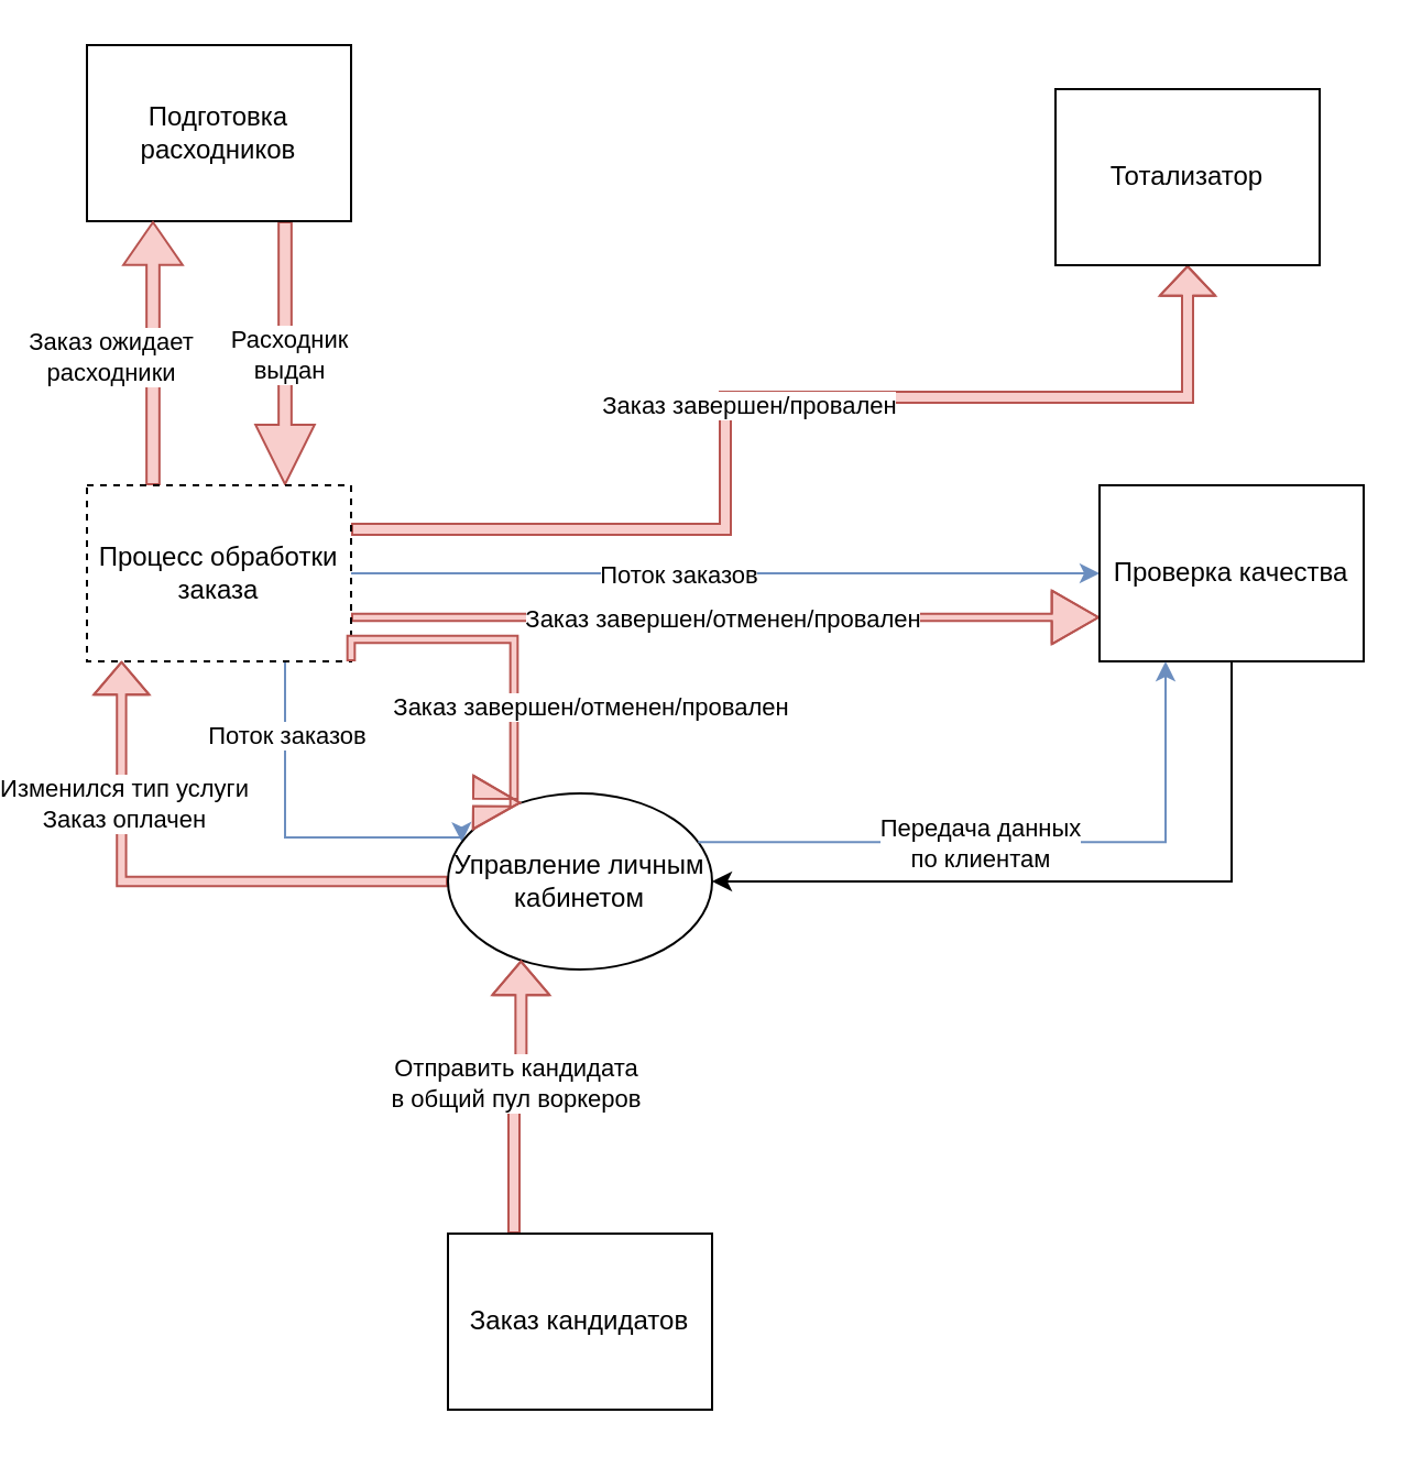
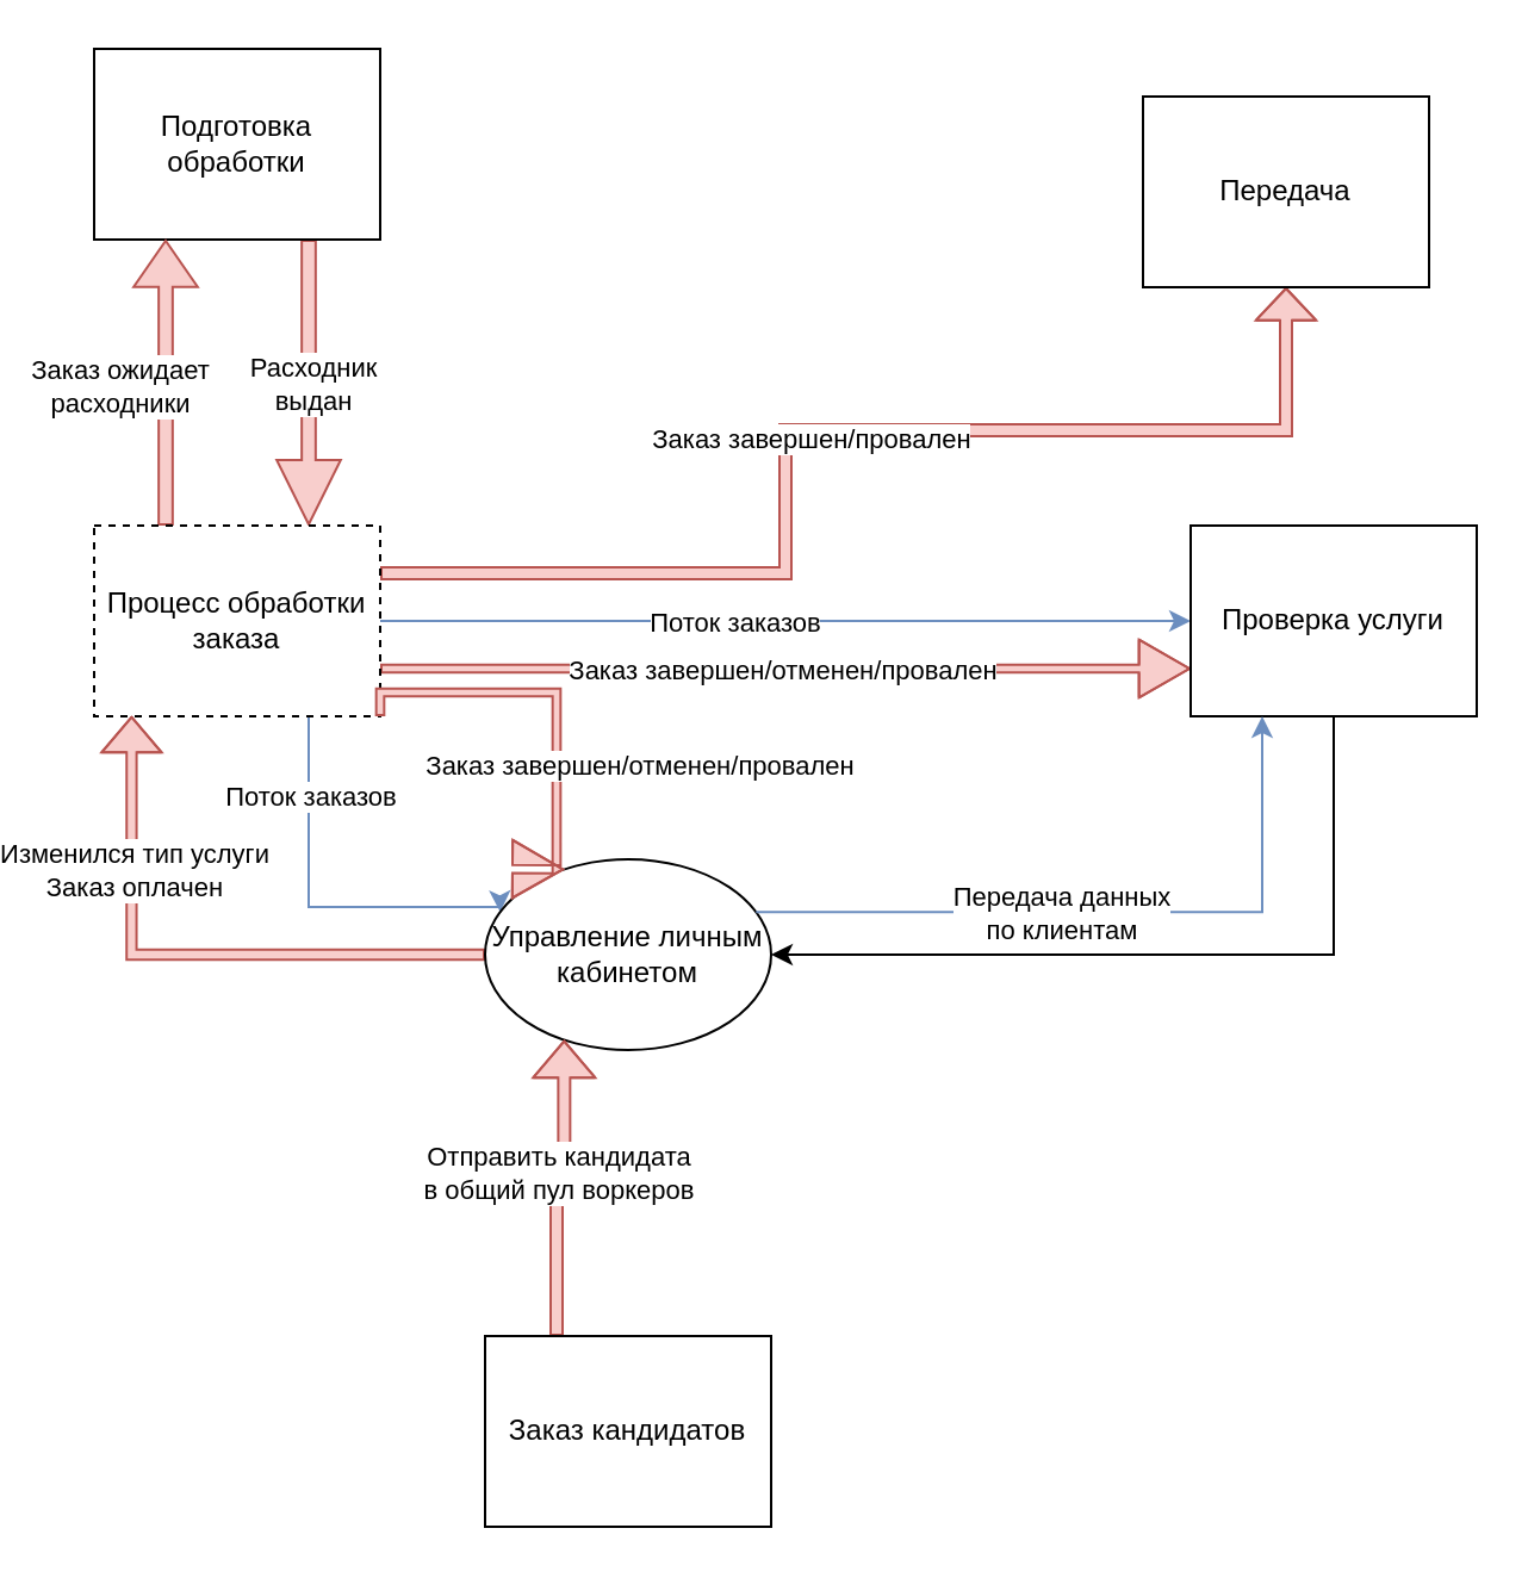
  <mxCell id="0" />
  <mxCell id="1" parent="0" />
  <mxCell id="2" style="edgeStyle=orthogonalEdgeStyle;rounded=0;orthogonalLoop=1;jettySize=auto;html=1;exitX=1;exitY=0.25;exitDx=0;exitDy=0;fillColor=#f8cecc;strokeColor=#b85450;shape=flexArrow;endWidth=19.167;endSize=4.108;width=5;" edge="1" parent="1" source="16" target="7"><mxGeometry relative="1" as="geometry"><Array as="points"><mxPoint x="310" y="240" /><mxPoint x="310" y="180" /><mxPoint x="520" y="180" /></Array></mxGeometry></mxCell>
  <mxCell id="3" value="Заказ завершен/провален" style="edgeLabel;html=1;align=center;verticalAlign=middle;resizable=0;points=[];" vertex="1" connectable="0" parent="2"><mxGeometry x="0.026" y="-3" relative="1" as="geometry"><mxPoint x="-17" as="offset" /></mxGeometry></mxCell>
  <mxCell id="4" style="edgeStyle=orthogonalEdgeStyle;rounded=0;orthogonalLoop=1;jettySize=auto;html=1;exitX=0.75;exitY=1;exitDx=0;exitDy=0;entryX=0.75;entryY=0;entryDx=0;entryDy=0;shape=flexArrow;fillColor=#f8cecc;strokeColor=#b85450;width=5.833;endSize=8.667;" edge="1" parent="1" source="6" target="16"><mxGeometry relative="1" as="geometry" /></mxCell>
  <mxCell id="5" value="Расходник&lt;br&gt;выдан" style="edgeLabel;html=1;align=center;verticalAlign=middle;resizable=0;points=[];" vertex="1" connectable="0" parent="4"><mxGeometry x="-0.136" y="1" relative="1" as="geometry"><mxPoint y="8" as="offset" /></mxGeometry></mxCell>
- <mxCell id="6" value="Подготовка расходников" style="rounded=0;whiteSpace=wrap;html=1;" vertex="1" parent="1"><mxGeometry x="20" y="20" width="120" height="80" as="geometry" /></mxCell>
- <mxCell id="7" value="Тотализатор" style="rounded=0;whiteSpace=wrap;html=1;" vertex="1" parent="1"><mxGeometry x="460" y="40" width="120" height="80" as="geometry" /></mxCell>
+ <mxCell id="6" value="Подготовка обработки" style="rounded=0;whiteSpace=wrap;html=1;" vertex="1" parent="1"><mxGeometry x="20" y="20" width="120" height="80" as="geometry" /></mxCell>
+ <mxCell id="7" value="Передача" style="rounded=0;whiteSpace=wrap;html=1;" vertex="1" parent="1"><mxGeometry x="460" y="40" width="120" height="80" as="geometry" /></mxCell>
  <mxCell id="8" style="edgeStyle=orthogonalEdgeStyle;rounded=0;orthogonalLoop=1;jettySize=auto;html=1;entryX=0;entryY=0.5;entryDx=0;entryDy=0;fillColor=#dae8fc;strokeColor=#6c8ebf;" edge="1" parent="1" source="16" target="18"><mxGeometry relative="1" as="geometry" /></mxCell>
  <mxCell id="9" value="Поток заказов" style="edgeLabel;html=1;align=center;verticalAlign=middle;resizable=0;points=[];" vertex="1" connectable="0" parent="8"><mxGeometry x="-0.13" relative="1" as="geometry"><mxPoint as="offset" /></mxGeometry></mxCell>
  <mxCell id="10" style="edgeStyle=orthogonalEdgeStyle;rounded=0;orthogonalLoop=1;jettySize=auto;html=1;fillColor=#f8cecc;strokeColor=#b85450;shape=flexArrow;width=5.833;endSize=6.108;exitX=0.25;exitY=0;exitDx=0;exitDy=0;entryX=0.25;entryY=1;entryDx=0;entryDy=0;" edge="1" parent="1" source="16" target="6"><mxGeometry relative="1" as="geometry" /></mxCell>
  <mxCell id="11" value="Заказ ожидает&lt;br&gt;расходники" style="edgeLabel;html=1;align=center;verticalAlign=middle;resizable=0;points=[];" vertex="1" connectable="0" parent="10"><mxGeometry x="0.037" y="-2" relative="1" as="geometry"><mxPoint x="-22" y="3" as="offset" /></mxGeometry></mxCell>
  <mxCell id="12" style="edgeStyle=orthogonalEdgeStyle;rounded=0;orthogonalLoop=1;jettySize=auto;html=1;entryX=0;entryY=0.25;entryDx=0;entryDy=0;fillColor=#dae8fc;strokeColor=#6c8ebf;" edge="1" parent="1" source="16" target="21"><mxGeometry relative="1" as="geometry"><Array as="points"><mxPoint x="110" y="380" /></Array></mxGeometry></mxCell>
  <mxCell id="13" value="Поток заказов" style="edgeLabel;html=1;align=center;verticalAlign=middle;resizable=0;points=[];" vertex="1" connectable="0" parent="12"><mxGeometry x="-0.476" relative="1" as="geometry"><mxPoint y="-10" as="offset" /></mxGeometry></mxCell>
  <mxCell id="14" style="edgeStyle=orthogonalEdgeStyle;rounded=0;orthogonalLoop=1;jettySize=auto;html=1;entryX=0;entryY=0.75;entryDx=0;entryDy=0;shape=flexArrow;fillColor=#f8cecc;strokeColor=#b85450;width=3.333;endSize=6.725;" edge="1" parent="1" source="16" target="18"><mxGeometry relative="1" as="geometry"><Array as="points"><mxPoint x="230" y="280" /><mxPoint x="230" y="280" /></Array></mxGeometry></mxCell>
  <mxCell id="15" value="Заказ завершен/отменен/провален" style="edgeLabel;html=1;align=center;verticalAlign=middle;resizable=0;points=[];" vertex="1" connectable="0" parent="14"><mxGeometry x="-0.013" relative="1" as="geometry"><mxPoint as="offset" /></mxGeometry></mxCell>
  <mxCell id="16" value="Процесс обработки заказа" style="rounded=0;whiteSpace=wrap;html=1;dashed=1;" vertex="1" parent="1"><mxGeometry x="20" y="220" width="120" height="80" as="geometry" /></mxCell>
  <mxCell id="17" style="edgeStyle=orthogonalEdgeStyle;rounded=0;orthogonalLoop=1;jettySize=auto;html=1;entryX=1;entryY=0.5;entryDx=0;entryDy=0;exitX=0.5;exitY=1;exitDx=0;exitDy=0;" edge="1" parent="1" source="18" target="21"><mxGeometry relative="1" as="geometry" /></mxCell>
- <mxCell id="18" value="Проверка качества" style="rounded=0;whiteSpace=wrap;html=1;" vertex="1" parent="1"><mxGeometry x="480" y="220" width="120" height="80" as="geometry" /></mxCell>
+ <mxCell id="18" value="Проверка услуги" style="rounded=0;whiteSpace=wrap;html=1;" vertex="1" parent="1"><mxGeometry x="480" y="220" width="120" height="80" as="geometry" /></mxCell>
  <mxCell id="19" style="edgeStyle=orthogonalEdgeStyle;rounded=0;orthogonalLoop=1;jettySize=auto;html=1;shape=flexArrow;strokeColor=#b85450;fillColor=#f8cecc;entryX=0.131;entryY=0.998;entryDx=0;entryDy=0;entryPerimeter=0;width=4.167;endSize=4.608;" edge="1" parent="1" source="21" target="16"><mxGeometry relative="1" as="geometry" /></mxCell>
  <mxCell id="20" value="Изменился тип услуги&lt;br&gt;Заказ оплачен" style="edgeLabel;html=1;align=center;verticalAlign=middle;resizable=0;points=[];" vertex="1" connectable="0" parent="19"><mxGeometry x="0.478" y="-1" relative="1" as="geometry"><mxPoint as="offset" /></mxGeometry></mxCell>
  <mxCell id="21" value="Управление личным кабинетом" style="ellipse;whiteSpace=wrap;html=1;" vertex="1" parent="1"><mxGeometry x="184" y="360" width="120" height="80" as="geometry" /></mxCell>
  <mxCell id="22" style="edgeStyle=orthogonalEdgeStyle;rounded=0;orthogonalLoop=1;jettySize=auto;html=1;exitX=0.25;exitY=0;exitDx=0;exitDy=0;entryX=0.25;entryY=1;entryDx=0;entryDy=0;fillColor=#f8cecc;strokeColor=#b85450;shape=flexArrow;strokeWidth=1;width=5;endSize=4.775;" edge="1" parent="1" source="24" target="21"><mxGeometry relative="1" as="geometry" /></mxCell>
  <mxCell id="23" value="Отправить кандидата &lt;br&gt;в общий пул воркеров" style="edgeLabel;html=1;align=center;verticalAlign=middle;resizable=0;points=[];" vertex="1" connectable="0" parent="22"><mxGeometry x="0.128" y="3" relative="1" as="geometry"><mxPoint as="offset" /></mxGeometry></mxCell>
  <mxCell id="24" value="Заказ кандидатов" style="rounded=0;whiteSpace=wrap;html=1;" vertex="1" parent="1"><mxGeometry x="184" y="560" width="120" height="80" as="geometry" /></mxCell>
  <mxCell id="25" style="edgeStyle=orthogonalEdgeStyle;rounded=0;orthogonalLoop=1;jettySize=auto;html=1;entryX=0.25;entryY=1;entryDx=0;entryDy=0;fillColor=#dae8fc;strokeColor=#6c8ebf;exitX=1;exitY=0.25;exitDx=0;exitDy=0;" edge="1" parent="1" source="21" target="18"><mxGeometry relative="1" as="geometry"><mxPoint x="320" y="380" as="sourcePoint" /><mxPoint x="660" y="380" as="targetPoint" /></mxGeometry></mxCell>
  <mxCell id="26" value="Передача данных&lt;br&gt;по клиентам" style="edgeLabel;html=1;align=center;verticalAlign=middle;resizable=0;points=[];" vertex="1" connectable="0" parent="25"><mxGeometry x="-0.13" relative="1" as="geometry"><mxPoint as="offset" /></mxGeometry></mxCell>
  <mxCell id="27" style="edgeStyle=orthogonalEdgeStyle;rounded=0;orthogonalLoop=1;jettySize=auto;html=1;entryX=0.25;entryY=0;entryDx=0;entryDy=0;shape=flexArrow;fillColor=#f8cecc;strokeColor=#b85450;width=3.333;endSize=6.725;exitX=1;exitY=1;exitDx=0;exitDy=0;" edge="1" parent="1" source="16" target="21"><mxGeometry relative="1" as="geometry"><mxPoint x="150" y="290" as="sourcePoint" /><mxPoint x="490" y="290" as="targetPoint" /><Array as="points"><mxPoint x="140" y="290" /><mxPoint x="214" y="290" /></Array></mxGeometry></mxCell>
  <mxCell id="28" value="Заказ завершен/отменен/провален" style="edgeLabel;html=1;align=center;verticalAlign=middle;resizable=0;points=[];" vertex="1" connectable="0" parent="27"><mxGeometry x="-0.013" relative="1" as="geometry"><mxPoint x="38" y="30" as="offset" /></mxGeometry></mxCell>
